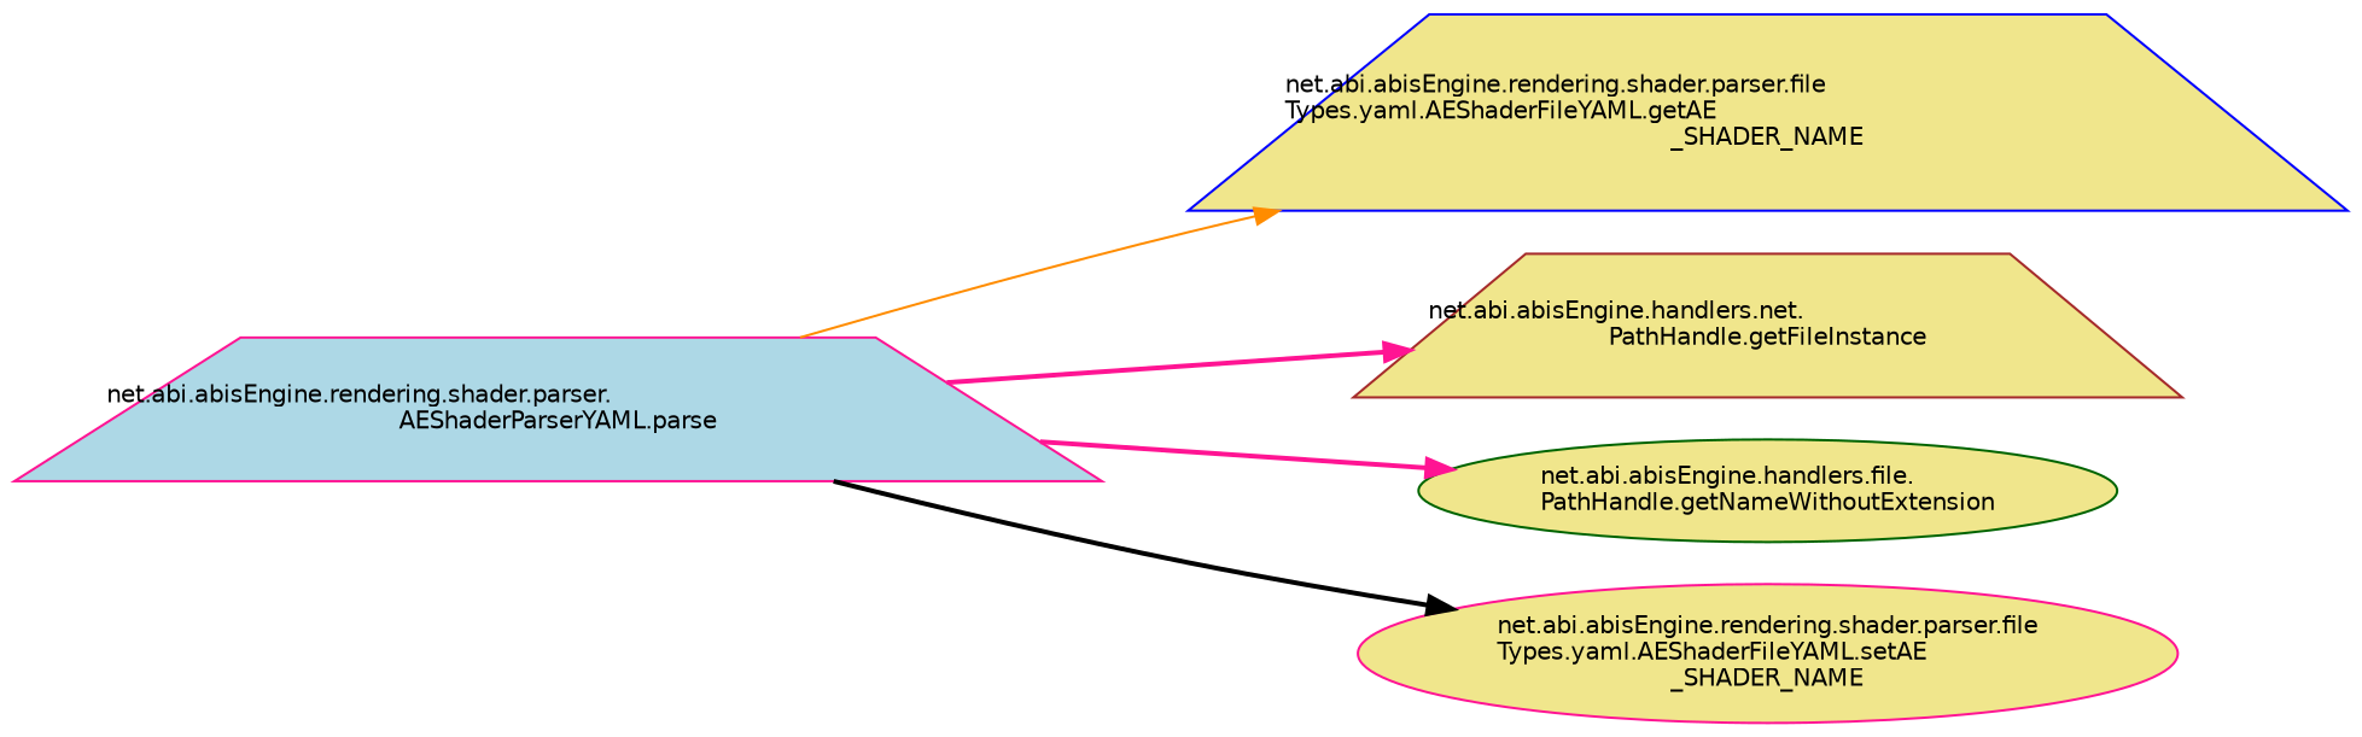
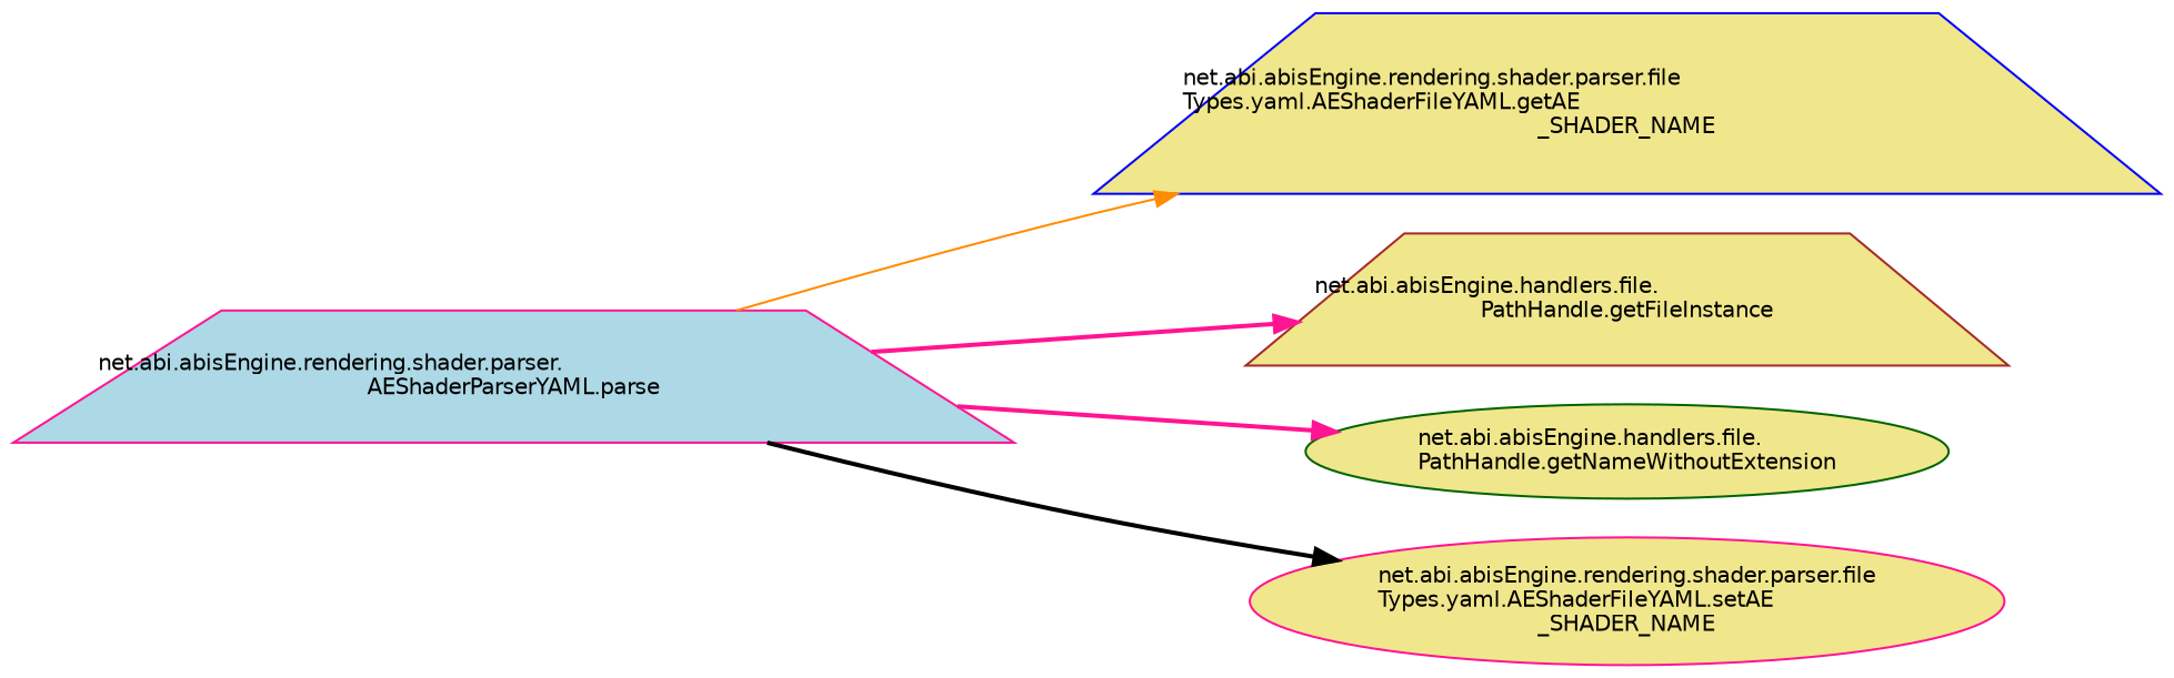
  digraph {
    rankdir=LR
    node [color=deeppink fillcolor=khaki fontname=Helvetica fontsize=10 shape=trapezium style=filled]
    edge [color=deeppink fontname=Helvetica fontsize=10 labelfontname=Helvetica labelfontsize=10 style=bold]
    n1 [fillcolor=lightblue fontcolor=black height=0.2 label="net.abi.abisEngine.rendering.shader.parser.\lAEShaderParserYAML.parse" width=0.4]
    n2 [color=blue height=0.2 label="net.abi.abisEngine.rendering.shader.parser.file\lTypes.yaml.AEShaderFileYAML.getAE\l_SHADER_NAME" width=0.4]
-   n3 [color=brown height=0.2 label="net.abi.abisEngine.handlers.net.\lPathHandle.getFileInstance" width=0.4]
+   n3 [color=brown height=0.2 label="net.abi.abisEngine.handlers.file.\lPathHandle.getFileInstance" width=0.4]
    n4 [color=darkgreen height=0.2 label="net.abi.abisEngine.handlers.file.\lPathHandle.getNameWithoutExtension" shape=ellipse width=0.4]
    n5 [height=0.2 label="net.abi.abisEngine.rendering.shader.parser.file\lTypes.yaml.AEShaderFileYAML.setAE\l_SHADER_NAME" shape=ellipse width=0.4]
    n1 -> n2 [color=darkorange style=solid]
    n1 -> n3
    n1 -> n4
    n1 -> n5 [color=black]
  }
